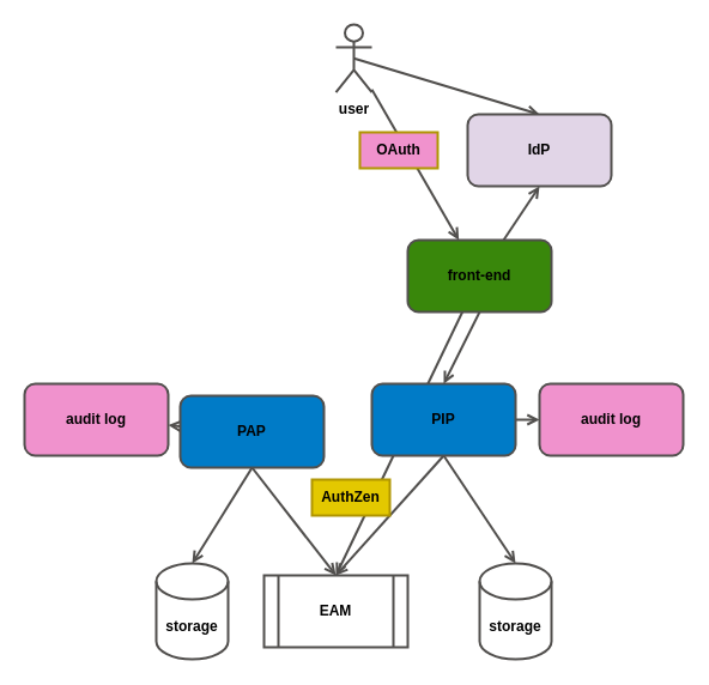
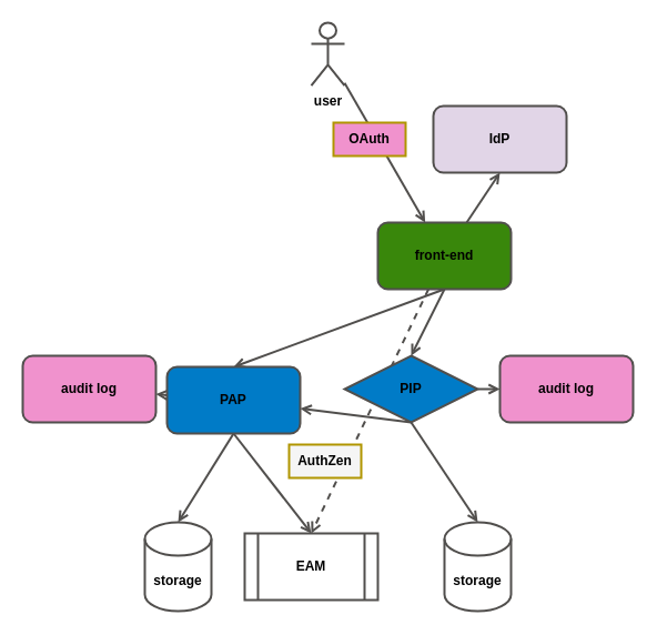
  <mxCell id="0" />
  <mxCell id="1" parent="0" />
  <mxCell id="2" value="storage" style="shape=cylinder3;whiteSpace=wrap;html=1;boundedLbl=1;backgroundOutline=1;size=15;strokeColor=#514F4D;strokeWidth=2;fontFamily=Helvetica;fontStyle=1" parent="1" vertex="1"><mxGeometry x="130" y="470" width="60" height="80" as="geometry" /></mxCell>
+ <mxCell id="3" style="edgeStyle=none;html=1;exitX=0.5;exitY=1;exitDx=0;exitDy=0;strokeColor=#514F4D;strokeWidth=2;entryX=0.5;entryY=0;entryDx=0;entryDy=0;endArrow=open;endFill=0;endSize=6;startSize=6;jumpSize=4;" parent="1" source="7" target="14" edge="1"><mxGeometry relative="1" as="geometry" /></mxCell>
  <mxCell id="4" style="edgeStyle=none;html=1;exitX=0.5;exitY=1;exitDx=0;exitDy=0;entryX=0.5;entryY=0;entryDx=0;entryDy=0;strokeColor=#514F4D;strokeWidth=2;endArrow=open;endFill=0;endSize=6;startSize=6;jumpSize=4;" parent="1" source="7" target="17" edge="1"><mxGeometry relative="1" as="geometry" /></mxCell>
  <mxCell id="5" style="edgeStyle=none;html=1;entryX=0.5;entryY=1;entryDx=0;entryDy=0;strokeColor=#514F4D;strokeWidth=2;endArrow=open;endFill=0;endSize=6;startSize=6;jumpSize=4;" parent="1" source="7" target="11" edge="1"><mxGeometry relative="1" as="geometry" /></mxCell>
- <mxCell id="6" style="edgeStyle=none;html=1;entryX=0.5;entryY=0;entryDx=0;entryDy=0;strokeColor=#514F4D;strokeWidth=2;endSize=6;startSize=6;endArrow=open;endFill=0;" parent="1" source="7" target="18" edge="1"><mxGeometry relative="1" as="geometry" /></mxCell>
+ <mxCell id="6" style="edgeStyle=none;html=1;entryX=0.5;entryY=0;entryDx=0;entryDy=0;strokeColor=#514F4D;strokeWidth=2;endSize=6;startSize=6;endArrow=open;endFill=0;dashed=1;" parent="1" source="7" target="18" edge="1"><mxGeometry relative="1" as="geometry" /></mxCell>
  <mxCell id="7" value="front-end" style="rounded=1;whiteSpace=wrap;html=1;strokeColor=#514F4D;strokeWidth=2;fillColor=light-dark(#39870b, #ededed);gradientColor=none;fontStyle=1" parent="1" vertex="1"><mxGeometry x="340" y="200" width="120" height="60" as="geometry" /></mxCell>
  <mxCell id="8" value="" style="edgeStyle=none;html=1;strokeColor=#514F4D;strokeWidth=2;flowAnimation=0;shadow=0;align=left;endArrow=open;endFill=0;endSize=6;startSize=6;jumpSize=4;" parent="1" source="10" target="7" edge="1"><mxGeometry x="-0.071" y="45" relative="1" as="geometry"><mxPoint as="offset" /></mxGeometry></mxCell>
- <mxCell id="9" style="edgeStyle=none;html=1;exitX=0.5;exitY=0.5;exitDx=0;exitDy=0;exitPerimeter=0;entryX=0.5;entryY=0;entryDx=0;entryDy=0;strokeColor=#514F4D;strokeWidth=2;endArrow=open;endFill=0;endSize=6;startSize=6;jumpSize=4;" parent="1" source="10" target="11" edge="1"><mxGeometry relative="1" as="geometry" /></mxCell>
  <mxCell id="10" value="user" style="shape=umlActor;verticalLabelPosition=bottom;verticalAlign=top;html=1;outlineConnect=0;strokeColor=#514F4D;strokeWidth=2;fontStyle=1" parent="1" vertex="1"><mxGeometry x="280" y="20" width="30" height="56.65" as="geometry" /></mxCell>
  <mxCell id="11" value="IdP" style="rounded=1;whiteSpace=wrap;html=1;strokeColor=#514F4D;strokeWidth=2;fontStyle=1;fillColor=#e1d5e7;" parent="1" vertex="1"><mxGeometry x="390" y="95" width="120" height="60" as="geometry" /></mxCell>
  <mxCell id="12" style="edgeStyle=none;html=1;strokeColor=#514F4D;strokeWidth=2;endArrow=open;endFill=0;endSize=6;startSize=6;jumpSize=4;" parent="1" source="14" target="21" edge="1"><mxGeometry relative="1" as="geometry" /></mxCell>
  <mxCell id="13" style="edgeStyle=none;html=1;entryX=0.5;entryY=0;entryDx=0;entryDy=0;strokeColor=#514F4D;strokeWidth=2;exitX=0.5;exitY=1;exitDx=0;exitDy=0;endArrow=open;endFill=0;endSize=6;startSize=6;jumpSize=4;" parent="1" source="14" target="18" edge="1"><mxGeometry relative="1" as="geometry" /></mxCell>
  <mxCell id="14" value="PAP" style="rounded=1;whiteSpace=wrap;html=1;strokeColor=#514F4D;strokeWidth=2;fontStyle=1;fillColor=light-dark(#007bc7, #ededed);" parent="1" vertex="1"><mxGeometry x="150" y="330" width="120" height="60" as="geometry" /></mxCell>
  <mxCell id="15" style="edgeStyle=none;html=1;strokeColor=#514F4D;strokeWidth=2;endArrow=open;endFill=0;endSize=6;startSize=6;jumpSize=4;" parent="1" source="17" target="20" edge="1"><mxGeometry relative="1" as="geometry" /></mxCell>
- <mxCell id="16" style="edgeStyle=none;html=1;entryX=0.5;entryY=0;entryDx=0;entryDy=0;strokeColor=#514F4D;strokeWidth=2;exitX=0.5;exitY=1;exitDx=0;exitDy=0;endArrow=open;endFill=0;endSize=6;startSize=6;jumpSize=4;" parent="1" source="17" target="18" edge="1"><mxGeometry relative="1" as="geometry" /></mxCell>
- <mxCell id="17" value="PIP" style="rounded=1;whiteSpace=wrap;html=1;strokeColor=#514F4D;strokeWidth=2;fontStyle=1;fillColor=light-dark(#007bc7, #ededed);" parent="1" vertex="1"><mxGeometry x="310" y="320" width="120" height="60" as="geometry" /></mxCell>
+ <mxCell id="16" style="edgeStyle=none;html=1;strokeColor=#514F4D;strokeWidth=2;exitX=0.5;exitY=1;exitDx=0;exitDy=0;endArrow=open;endFill=0;endSize=6;startSize=6;jumpSize=4;" parent="1" source="17" target="14" edge="1"><mxGeometry relative="1" as="geometry" /></mxCell>
+ <mxCell id="17" value="PIP" style="rhombus;whiteSpace=wrap;html=1;strokeColor=#514F4D;strokeWidth=2;fontStyle=1;fillColor=light-dark(#007bc7, #ededed);" parent="1" vertex="1"><mxGeometry x="310" y="320" width="120" height="60" as="geometry" /></mxCell>
  <mxCell id="18" value="EAM" style="shape=process;whiteSpace=wrap;html=1;backgroundOutline=1;strokeColor=#514F4D;strokeWidth=2;fontStyle=1" parent="1" vertex="1"><mxGeometry x="220" y="480" width="120" height="60" as="geometry" /></mxCell>
  <mxCell id="19" value="storage" style="shape=cylinder3;whiteSpace=wrap;html=1;boundedLbl=1;backgroundOutline=1;size=15;strokeColor=#514F4D;strokeWidth=2;fontFamily=Helvetica;fontStyle=1" parent="1" vertex="1"><mxGeometry x="400" y="470" width="60" height="80" as="geometry" /></mxCell>
  <mxCell id="20" value="audit log" style="rounded=1;whiteSpace=wrap;html=1;strokeColor=#514F4D;strokeWidth=2;fontStyle=1;fillColor=#F092CD;" parent="1" vertex="1"><mxGeometry x="450" y="320" width="120" height="60" as="geometry" /></mxCell>
  <mxCell id="21" value="audit log" style="rounded=1;whiteSpace=wrap;html=1;strokeColor=#514F4D;strokeWidth=2;fontStyle=1;fillColor=#F092CD;" parent="1" vertex="1"><mxGeometry x="20" y="320" width="120" height="60" as="geometry" /></mxCell>
  <mxCell id="22" style="edgeStyle=none;html=1;entryX=0.5;entryY=0;entryDx=0;entryDy=0;entryPerimeter=0;strokeColor=#514F4D;strokeWidth=2;exitX=0.5;exitY=1;exitDx=0;exitDy=0;endArrow=open;endFill=0;endSize=6;startSize=6;jumpSize=4;" parent="1" source="17" target="19" edge="1"><mxGeometry relative="1" as="geometry" /></mxCell>
  <mxCell id="23" style="edgeStyle=none;html=1;entryX=0.5;entryY=0;entryDx=0;entryDy=0;entryPerimeter=0;strokeColor=#514F4D;strokeWidth=2;exitX=0.5;exitY=1;exitDx=0;exitDy=0;endArrow=open;endFill=0;endSize=6;startSize=6;jumpSize=4;" parent="1" source="14" target="2" edge="1"><mxGeometry relative="1" as="geometry" /></mxCell>
- <mxCell id="24" value="AuthZen" style="rounded=0;whiteSpace=wrap;html=1;strokeColor=#B09500;strokeWidth=2;fillColor=#e3c800;fontColor=#000000;fontStyle=1" parent="1" vertex="1"><mxGeometry x="260" y="400" width="65" height="30" as="geometry" /></mxCell>
+ <mxCell id="24" value="AuthZen" style="rounded=0;whiteSpace=wrap;html=1;strokeColor=#B09500;strokeWidth=2;fillColor=#f5f5f5;fontColor=#000000;fontStyle=1;" parent="1" vertex="1"><mxGeometry x="260" y="400" width="65" height="30" as="geometry" /></mxCell>
  <mxCell id="25" value="OAuth" style="rounded=0;whiteSpace=wrap;html=1;strokeColor=#B09500;strokeWidth=2;fillColor=#f092cd;fontColor=#000000;fontStyle=1;" parent="1" vertex="1"><mxGeometry x="300" y="110" width="65" height="30" as="geometry" /></mxCell>
